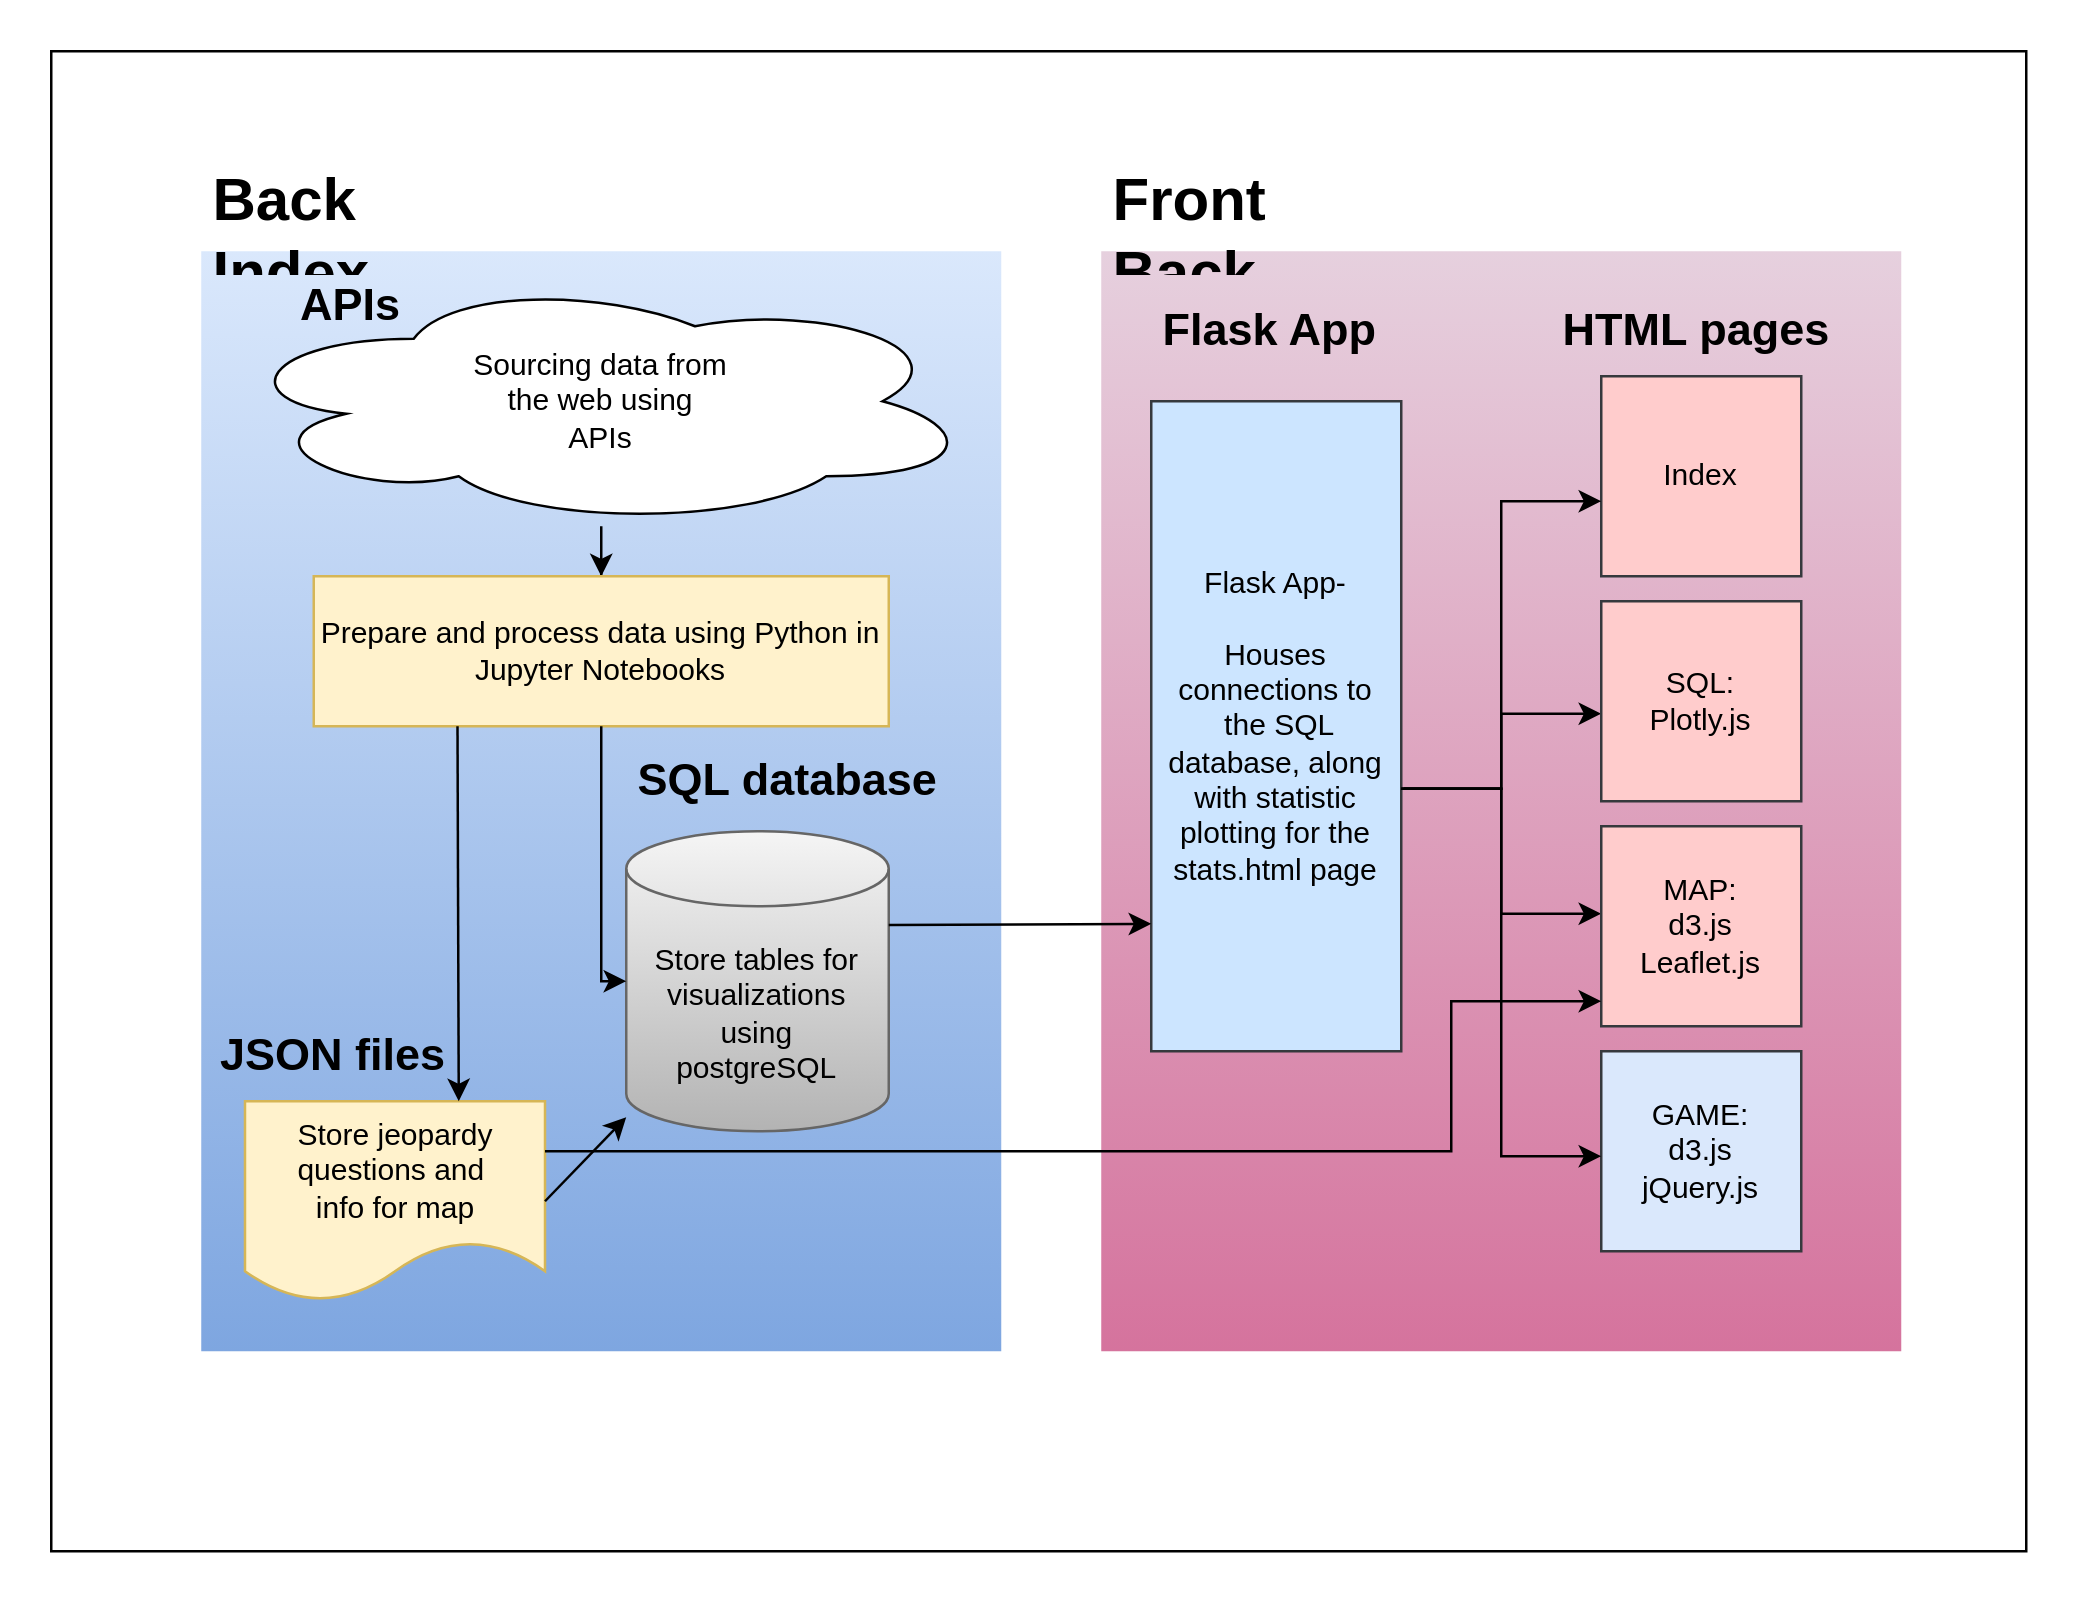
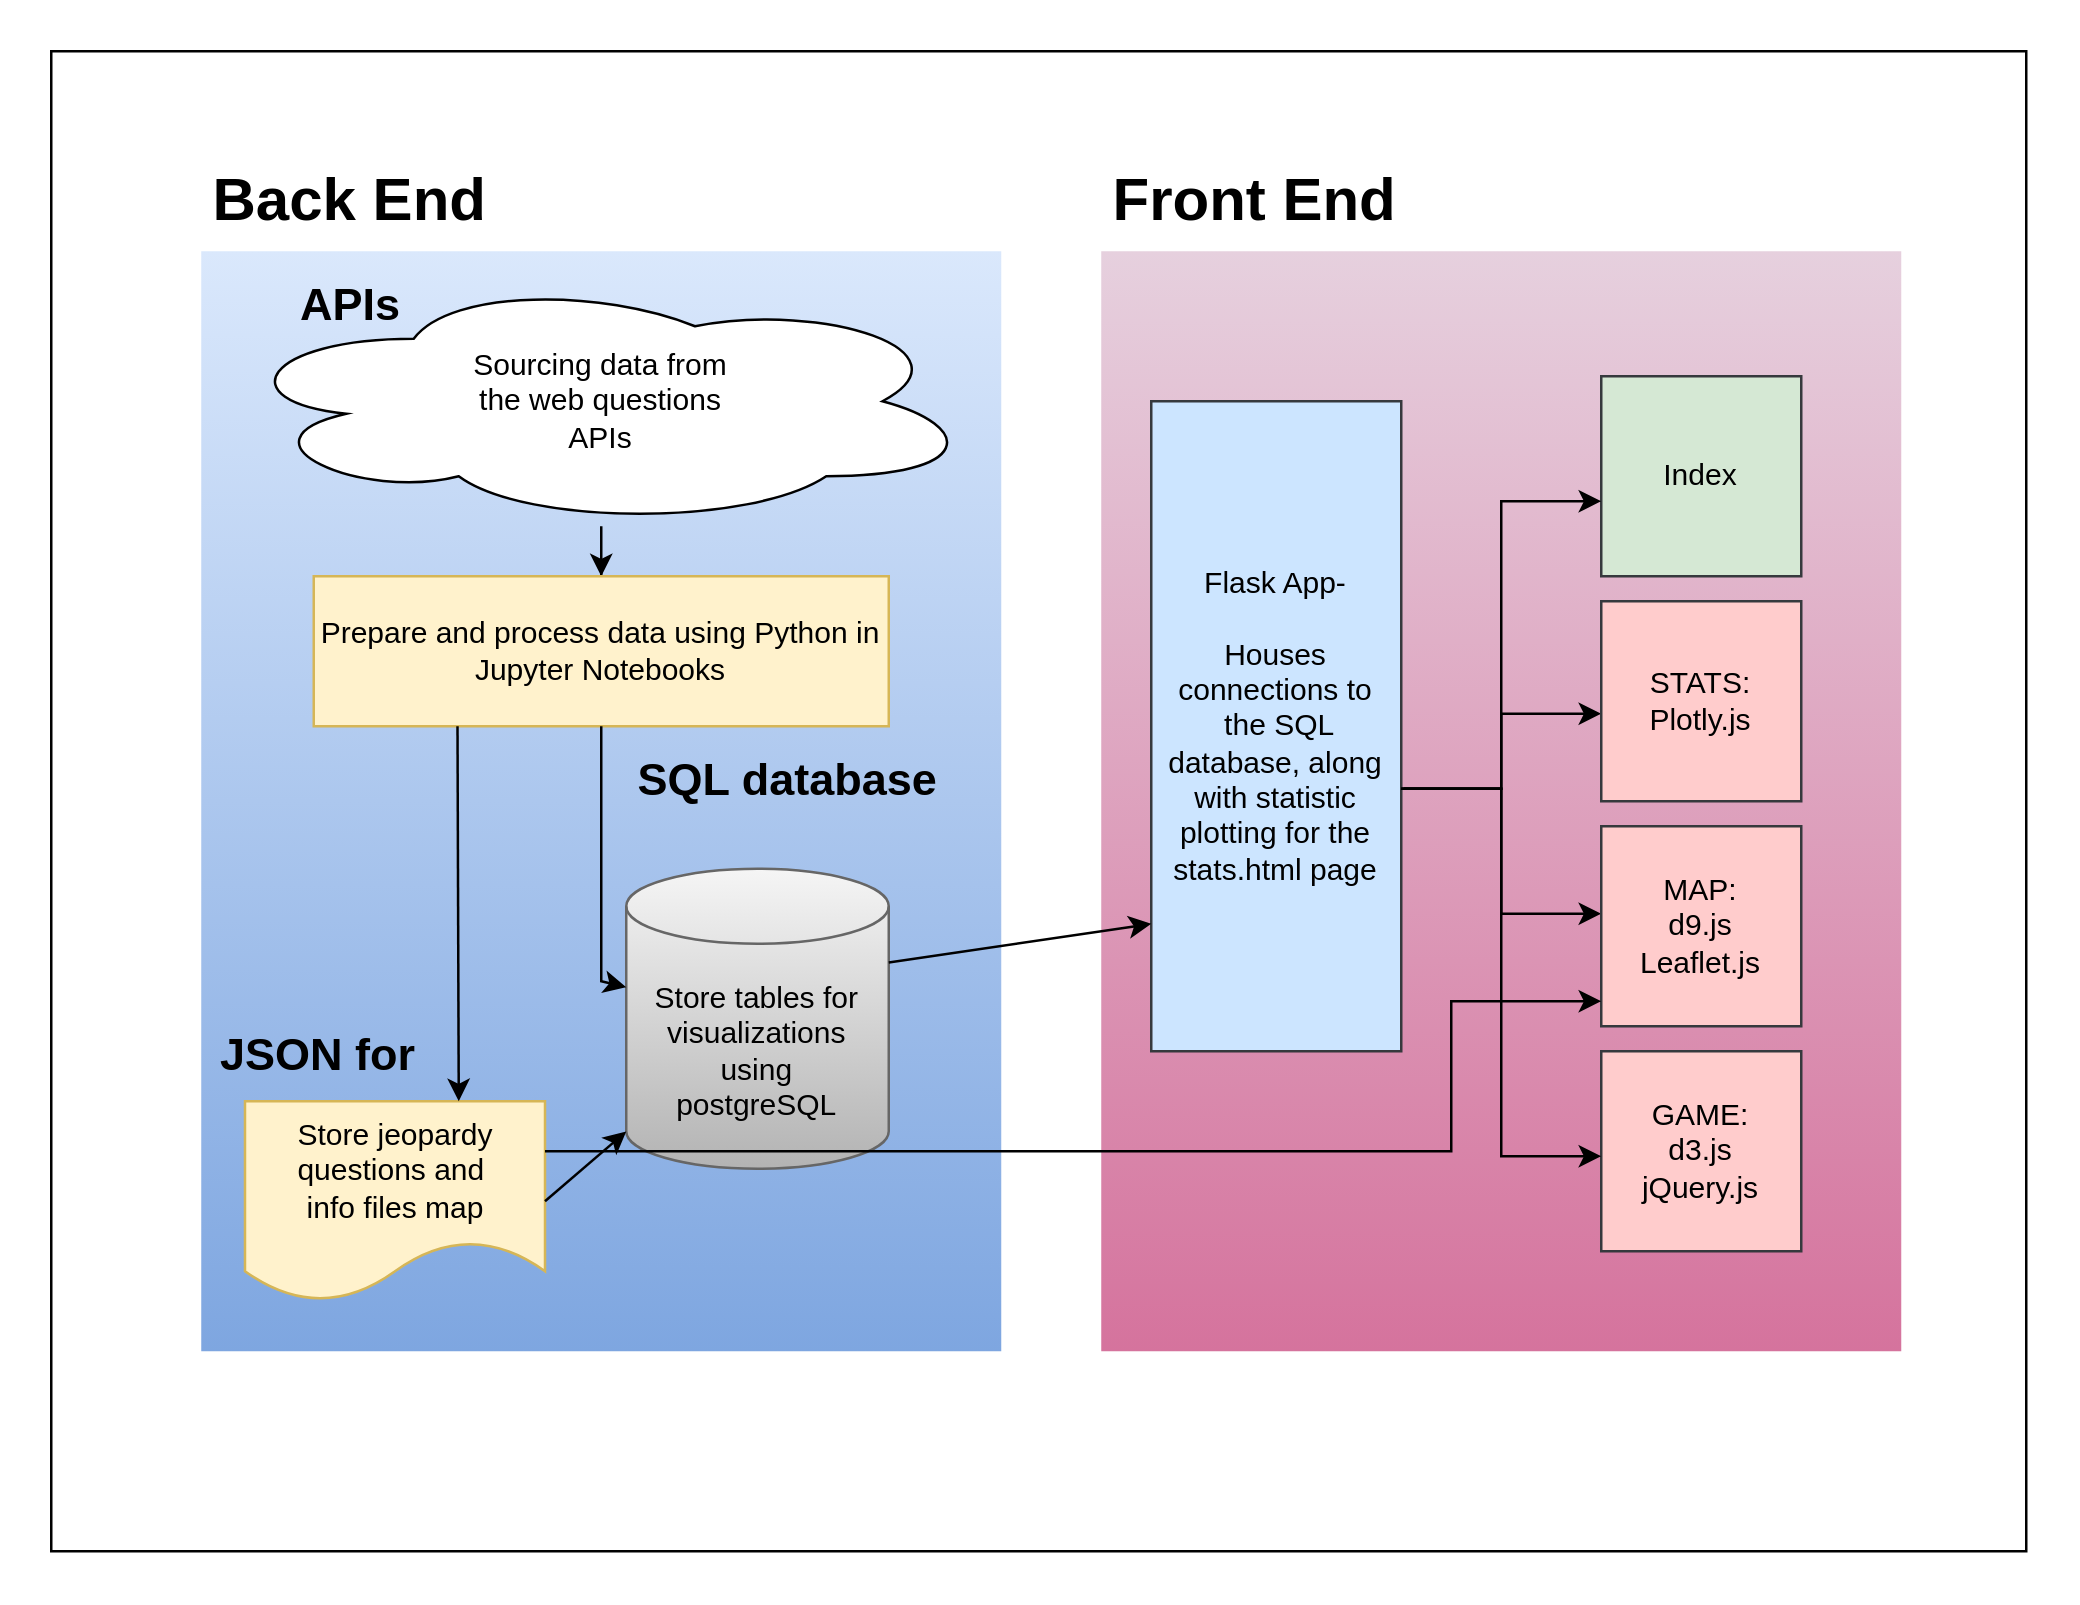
  <mxCell id="0" />
  <mxCell id="1" parent="0" />
  <mxCell id="2" value="" style="rounded=0;whiteSpace=wrap;html=1;" vertex="1" parent="1"><mxGeometry x="20" width="790" height="600" as="geometry" y="20" /></mxCell>
  <mxCell id="3" value="" style="rounded=0;whiteSpace=wrap;html=1;strokeColor=none;fillColor=#dae8fc;gradientColor=#7ea6e0;" parent="1" vertex="1"><mxGeometry x="80" y="100" width="320" height="440" as="geometry" /></mxCell>
  <mxCell id="4" value="" style="rounded=0;whiteSpace=wrap;html=1;strokeColor=none;fillColor=#e6d0de;gradientColor=#d5739d;" parent="1" vertex="1"><mxGeometry x="440" y="100" width="320" height="440" as="geometry" /></mxCell>
- <mxCell id="5" value="&lt;h1&gt;Back Index&lt;/h1&gt;" style="text;html=1;strokeColor=none;fillColor=none;spacing=5;spacingTop=-20;whiteSpace=wrap;overflow=hidden;rounded=0;" parent="1" vertex="1"><mxGeometry x="80" y="60" width="130" height="50" as="geometry" /></mxCell>
- <mxCell id="6" value="&lt;h1&gt;Front Back&lt;/h1&gt;" style="text;html=1;strokeColor=none;fillColor=none;spacing=5;spacingTop=-20;whiteSpace=wrap;overflow=hidden;rounded=0;" parent="1" vertex="1"><mxGeometry x="440" y="60" width="130" height="50" as="geometry" /></mxCell>
+ <mxCell id="5" value="&lt;h1&gt;Back End&lt;/h1&gt;" style="text;html=1;strokeColor=none;fillColor=none;spacing=5;spacingTop=-20;whiteSpace=wrap;overflow=hidden;rounded=0;" parent="1" vertex="1"><mxGeometry x="80" y="60" width="130" height="50" as="geometry" /></mxCell>
+ <mxCell id="6" value="&lt;h1&gt;Front End&lt;/h1&gt;" style="text;html=1;strokeColor=none;fillColor=none;spacing=5;spacingTop=-20;whiteSpace=wrap;overflow=hidden;rounded=0;" parent="1" vertex="1"><mxGeometry x="440" y="60" width="130" height="50" as="geometry" /></mxCell>
  <mxCell id="7" value="" style="edgeStyle=orthogonalEdgeStyle;rounded=0;orthogonalLoop=1;jettySize=auto;html=1;" parent="1" source="10" target="8" edge="1"><mxGeometry relative="1" as="geometry" /></mxCell>
  <mxCell id="8" value="Prepare and process data using Python in Jupyter Notebooks" style="rounded=0;whiteSpace=wrap;html=1;strokeColor=#d6b656;fillColor=#fff2cc;" parent="1" vertex="1"><mxGeometry x="125" y="230" width="230" height="60" as="geometry" /></mxCell>
- <mxCell id="9" value="Store tables for visualizations using &lt;br&gt;postgreSQL" style="shape=cylinder3;whiteSpace=wrap;html=1;boundedLbl=1;backgroundOutline=1;size=15;strokeColor=#666666;fillColor=#f5f5f5;gradientColor=#b3b3b3;" parent="1" vertex="1"><mxGeometry x="250" y="332" width="105" height="120" as="geometry" /></mxCell>
- <mxCell id="10" value="Sourcing data from&lt;br&gt;the web using&lt;br&gt;APIs" style="ellipse;shape=cloud;whiteSpace=wrap;html=1;" parent="1" vertex="1"><mxGeometry x="90" y="110" width="300" height="100" as="geometry" /></mxCell>
+ <mxCell id="9" value="Store tables for visualizations using &lt;br&gt;postgreSQL" style="shape=cylinder3;whiteSpace=wrap;html=1;boundedLbl=1;backgroundOutline=1;size=15;strokeColor=#666666;fillColor=#f5f5f5;gradientColor=#b3b3b3;" parent="1" vertex="1"><mxGeometry x="250" y="347" width="105" height="120" as="geometry" /></mxCell>
+ <mxCell id="10" value="Sourcing data from&lt;br&gt;the web questions&lt;br&gt;APIs" style="ellipse;shape=cloud;whiteSpace=wrap;html=1;" parent="1" vertex="1"><mxGeometry x="90" y="110" width="300" height="100" as="geometry" /></mxCell>
  <mxCell id="11" value="Flask App-&lt;br&gt;&lt;br&gt;Houses connections to&lt;br&gt;&amp;nbsp;the SQL database, along with statistic plotting for the stats.html page" style="rounded=0;whiteSpace=wrap;html=1;strokeColor=#36393d;fillColor=#cce5ff;" parent="1" vertex="1"><mxGeometry x="460" y="160" width="100" height="260" as="geometry" /></mxCell>
- <mxCell id="12" value="Index" style="whiteSpace=wrap;html=1;aspect=fixed;strokeColor=#36393d;fillColor=#ffcccc;" parent="1" vertex="1"><mxGeometry x="640" y="150" width="80" height="80" as="geometry" /></mxCell>
- <mxCell id="13" value="GAME:&lt;br&gt;d3.js&lt;br&gt;jQuery.js" style="whiteSpace=wrap;html=1;aspect=fixed;strokeColor=#36393d;fillColor=#dae8fc;" parent="1" vertex="1"><mxGeometry x="640" y="420" width="80" height="80" as="geometry" /></mxCell>
+ <mxCell id="12" value="Index" style="whiteSpace=wrap;html=1;aspect=fixed;strokeColor=#36393d;fillColor=#d5e8d4;" parent="1" vertex="1"><mxGeometry x="640" y="150" width="80" height="80" as="geometry" /></mxCell>
+ <mxCell id="13" value="GAME:&lt;br&gt;d3.js&lt;br&gt;jQuery.js" style="whiteSpace=wrap;html=1;aspect=fixed;strokeColor=#36393d;fillColor=#ffcccc;" parent="1" vertex="1"><mxGeometry x="640" y="420" width="80" height="80" as="geometry" /></mxCell>
  <mxCell id="14" value="" style="edgeStyle=orthogonalEdgeStyle;rounded=0;orthogonalLoop=1;jettySize=auto;html=1;" parent="1" edge="1"><mxGeometry relative="1" as="geometry"><mxPoint x="560" y="315" as="sourcePoint" /><mxPoint x="640" y="285" as="targetPoint" /><Array as="points"><mxPoint x="600" y="315" /><mxPoint x="600" y="285" /></Array></mxGeometry></mxCell>
- <mxCell id="15" value="SQL:&lt;br&gt;Plotly.js" style="whiteSpace=wrap;html=1;aspect=fixed;strokeColor=#36393d;fillColor=#ffcccc;" parent="1" vertex="1"><mxGeometry x="640" y="240" width="80" height="80" as="geometry" /></mxCell>
+ <mxCell id="15" value="STATS:&lt;br&gt;Plotly.js" style="whiteSpace=wrap;html=1;aspect=fixed;strokeColor=#36393d;fillColor=#ffcccc;" parent="1" vertex="1"><mxGeometry x="640" y="240" width="80" height="80" as="geometry" /></mxCell>
  <mxCell id="16" value="" style="edgeStyle=orthogonalEdgeStyle;rounded=0;orthogonalLoop=1;jettySize=auto;html=1;" parent="1" source="11" target="17" edge="1"><mxGeometry relative="1" as="geometry"><Array as="points"><mxPoint x="600" y="315" /><mxPoint x="600" y="365" /></Array></mxGeometry></mxCell>
- <mxCell id="17" value="MAP:&lt;br&gt;d3.js&lt;br&gt;Leaflet.js" style="whiteSpace=wrap;html=1;aspect=fixed;strokeColor=#36393d;fillColor=#ffcccc;" parent="1" vertex="1"><mxGeometry x="640" y="330" width="80" height="80" as="geometry" /></mxCell>
- <mxCell id="18" value="&lt;h1&gt;&lt;font style=&quot;font-size: 18px;&quot;&gt;HTML pages&lt;/font&gt;&lt;/h1&gt;" style="text;html=1;strokeColor=none;fillColor=none;spacing=5;spacingTop=-20;whiteSpace=wrap;overflow=hidden;rounded=0;" parent="1" vertex="1"><mxGeometry x="620" y="110" width="130" height="40" as="geometry" /></mxCell>
+ <mxCell id="17" value="MAP:&lt;br&gt;d9.js&lt;br&gt;Leaflet.js" style="whiteSpace=wrap;html=1;aspect=fixed;strokeColor=#36393d;fillColor=#ffcccc;" parent="1" vertex="1"><mxGeometry x="640" y="330" width="80" height="80" as="geometry" /></mxCell>
  <mxCell id="19" value="&lt;h1&gt;&lt;font style=&quot;font-size: 18px;&quot;&gt;SQL database&lt;/font&gt;&lt;/h1&gt;" style="text;html=1;strokeColor=none;fillColor=none;spacing=5;spacingTop=-20;whiteSpace=wrap;overflow=hidden;rounded=0;" parent="1" vertex="1"><mxGeometry x="250" y="290" width="130" height="40" as="geometry" /></mxCell>
- <mxCell id="20" value="&lt;h1&gt;&lt;font style=&quot;font-size: 18px;&quot;&gt;Flask App&lt;/font&gt;&lt;/h1&gt;" style="text;html=1;strokeColor=none;fillColor=none;spacing=5;spacingTop=-20;whiteSpace=wrap;overflow=hidden;rounded=0;" parent="1" vertex="1"><mxGeometry x="460" y="110" width="110" height="40" as="geometry" /></mxCell>
  <mxCell id="21" value="&lt;h1&gt;&lt;font style=&quot;font-size: 18px;&quot;&gt;APIs&lt;/font&gt;&lt;/h1&gt;" style="text;html=1;strokeColor=none;fillColor=none;spacing=5;spacingTop=-20;whiteSpace=wrap;overflow=hidden;rounded=0;" parent="1" vertex="1"><mxGeometry x="115" y="100" width="60" height="40" as="geometry" /></mxCell>
- <mxCell id="22" value="Store jeopardy questions and&amp;nbsp;&lt;br&gt;info for map" style="shape=document;whiteSpace=wrap;html=1;boundedLbl=1;strokeColor=#d6b656;fillColor=#fff2cc;" parent="1" vertex="1"><mxGeometry x="97.5" y="440" width="120" height="80" as="geometry" /></mxCell>
+ <mxCell id="22" value="Store jeopardy questions and&amp;nbsp;&lt;br&gt;info files map" style="shape=document;whiteSpace=wrap;html=1;boundedLbl=1;strokeColor=#d6b656;fillColor=#fff2cc;" parent="1" vertex="1"><mxGeometry x="97.5" y="440" width="120" height="80" as="geometry" /></mxCell>
  <mxCell id="23" value="" style="endArrow=classic;html=1;rounded=0;entryX=1.01;entryY=0.588;entryDx=0;entryDy=0;entryPerimeter=0;" parent="1" edge="1"><mxGeometry width="50" height="50" relative="1" as="geometry"><mxPoint x="561" y="314.88" as="sourcePoint" /><mxPoint x="640" y="462" as="targetPoint" /><Array as="points"><mxPoint x="600" y="315" /><mxPoint x="600" y="372" /><mxPoint x="600" y="462" /></Array></mxGeometry></mxCell>
  <mxCell id="24" value="" style="endArrow=classic;html=1;rounded=0;entryX=1;entryY=0.596;entryDx=0;entryDy=0;entryPerimeter=0;exitX=1;exitY=0.596;exitDx=0;exitDy=0;exitPerimeter=0;" parent="1" source="11" edge="1"><mxGeometry width="50" height="50" relative="1" as="geometry"><mxPoint x="690" y="150" as="sourcePoint" /><mxPoint x="640" y="200" as="targetPoint" /><Array as="points"><mxPoint x="600" y="315" /><mxPoint x="600" y="200" /></Array></mxGeometry></mxCell>
- <mxCell id="25" value="&lt;h1&gt;&lt;font style=&quot;font-size: 18px;&quot;&gt;JSON files&lt;/font&gt;&lt;/h1&gt;" style="text;html=1;strokeColor=none;fillColor=none;spacing=5;spacingTop=-20;whiteSpace=wrap;overflow=hidden;rounded=0;" parent="1" vertex="1"><mxGeometry x="83" y="400" width="130" height="40" as="geometry" /></mxCell>
+ <mxCell id="25" value="&lt;h1&gt;&lt;font style=&quot;font-size: 18px;&quot;&gt;JSON for&lt;/font&gt;&lt;/h1&gt;" style="text;html=1;strokeColor=none;fillColor=none;spacing=5;spacingTop=-20;whiteSpace=wrap;overflow=hidden;rounded=0;" parent="1" vertex="1"><mxGeometry x="83" y="400" width="130" height="40" as="geometry" /></mxCell>
  <mxCell id="26" value="" style="endArrow=classic;html=1;rounded=0;entryX=0;entryY=0.804;entryDx=0;entryDy=0;exitX=1;exitY=0;exitDx=0;exitDy=37.5;exitPerimeter=0;entryPerimeter=0;" parent="1" source="9" target="11" edge="1"><mxGeometry width="50" height="50" relative="1" as="geometry"><mxPoint x="390" y="450" as="sourcePoint" /><mxPoint x="440" y="400" as="targetPoint" /></mxGeometry></mxCell>
  <mxCell id="27" value="" style="endArrow=classic;html=1;rounded=0;exitX=1;exitY=0.5;exitDx=0;exitDy=0;" parent="1" source="22" target="9" edge="1"><mxGeometry width="50" height="50" relative="1" as="geometry"><mxPoint x="215" y="470" as="sourcePoint" /><mxPoint x="265" y="420" as="targetPoint" /></mxGeometry></mxCell>
  <mxCell id="28" value="" style="endArrow=classic;html=1;rounded=0;" parent="1" target="9" edge="1"><mxGeometry width="50" height="50" relative="1" as="geometry"><mxPoint x="240" y="290" as="sourcePoint" /><mxPoint x="290" y="240" as="targetPoint" /><Array as="points"><mxPoint x="240" y="392" /></Array></mxGeometry></mxCell>
  <mxCell id="29" value="" style="endArrow=classic;html=1;rounded=0;exitX=1;exitY=0.25;exitDx=0;exitDy=0;" parent="1" source="22" edge="1"><mxGeometry width="50" height="50" relative="1" as="geometry"><mxPoint x="390" y="380" as="sourcePoint" /><mxPoint x="640" y="400" as="targetPoint" /><Array as="points"><mxPoint x="580" y="460" /><mxPoint x="580" y="400" /></Array></mxGeometry></mxCell>
  <mxCell id="30" value="" style="endArrow=classic;html=1;rounded=0;exitX=0.25;exitY=1;exitDx=0;exitDy=0;" parent="1" source="8" edge="1"><mxGeometry width="50" height="50" relative="1" as="geometry"><mxPoint x="390" y="380" as="sourcePoint" /><mxPoint x="183" y="440" as="targetPoint" /></mxGeometry></mxCell>
